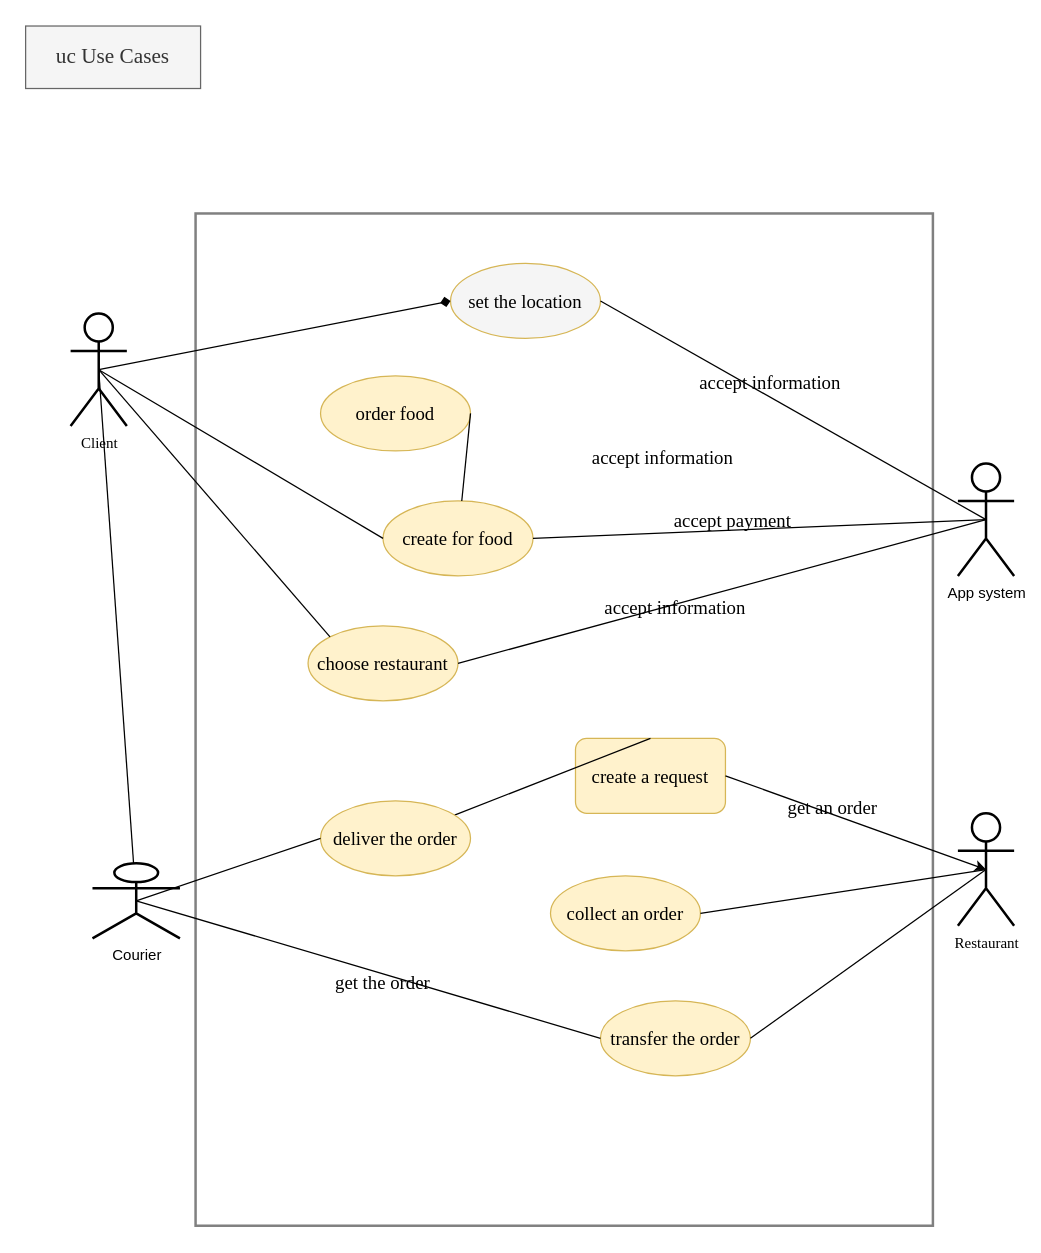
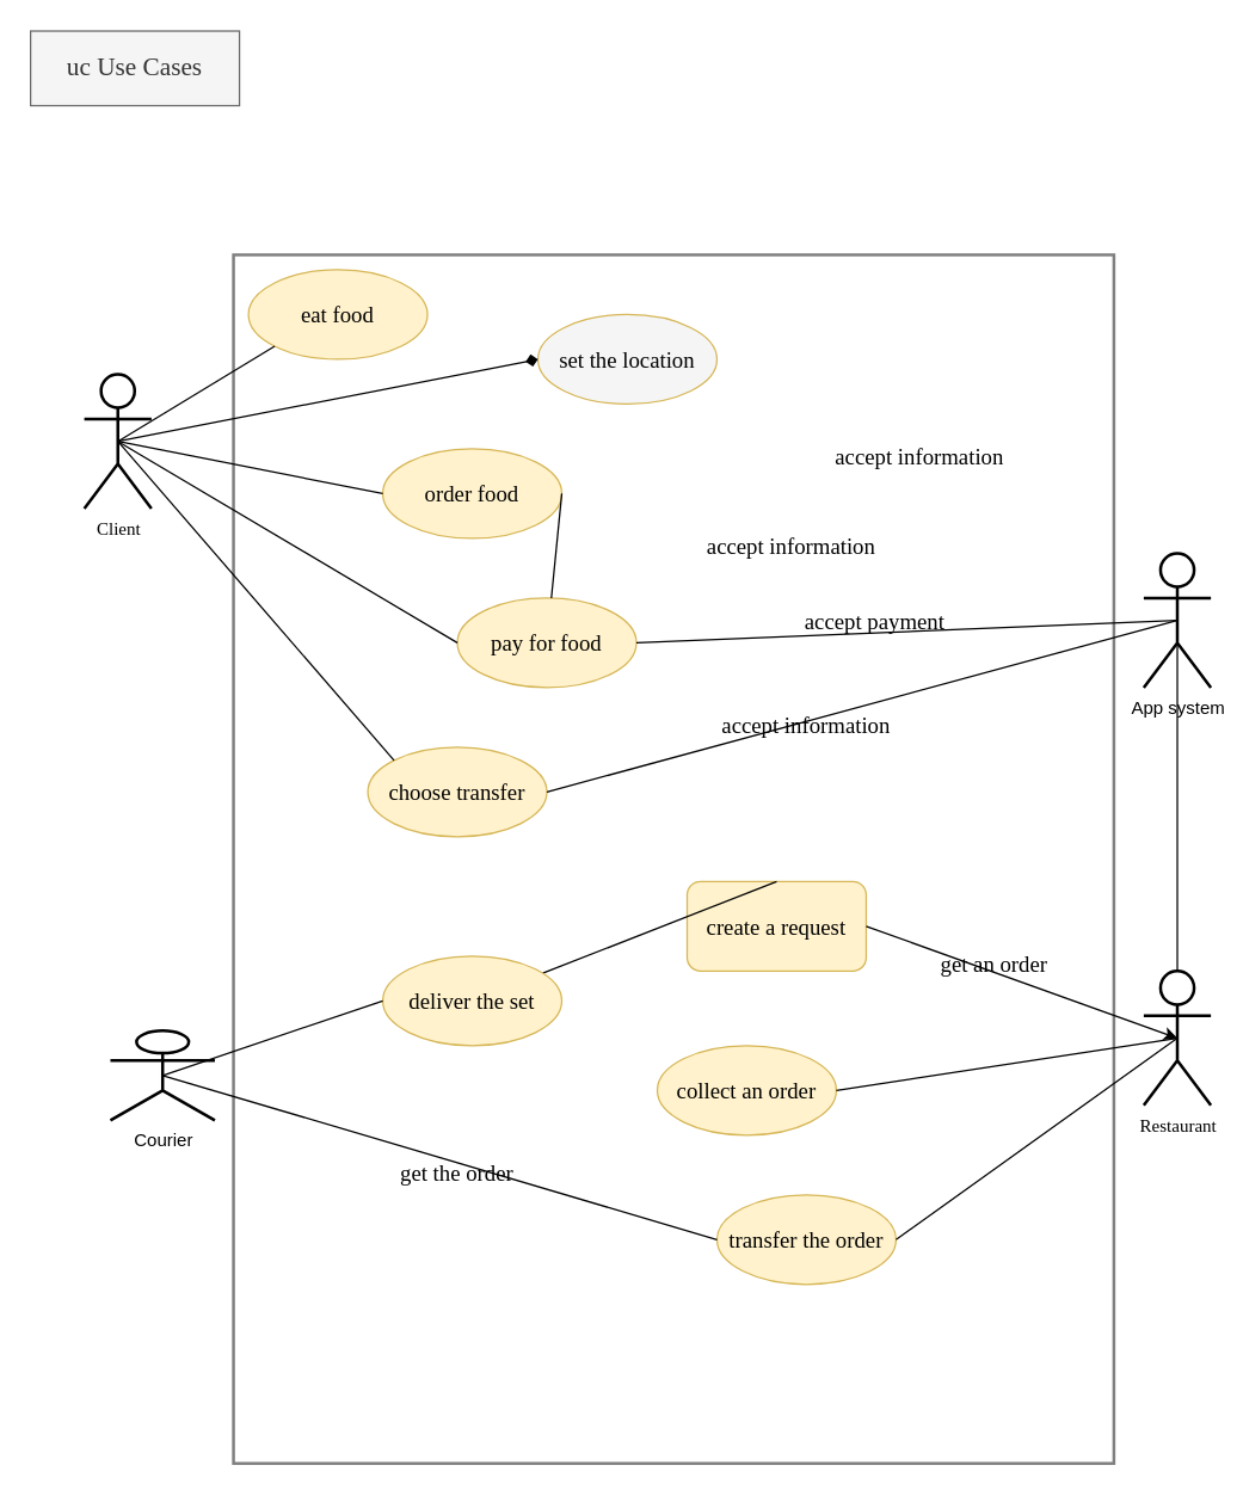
  <mxCell id="0" />
  <mxCell id="1" parent="0" />
  <mxCell id="2" value="&lt;font face=&quot;Verdana&quot; style=&quot;font-size: 17px;&quot;&gt;uc Use Cases&lt;/font&gt;" style="text;html=1;align=center;verticalAlign=middle;whiteSpace=wrap;rounded=0;fillColor=#f5f5f5;fontColor=#333333;strokeColor=#666666;" vertex="1" parent="1"><mxGeometry width="140" height="50" as="geometry" x="20" y="20" /></mxCell>
  <mxCell id="3" value="" style="rounded=0;whiteSpace=wrap;html=1;fillColor=none;strokeWidth=2;strokeColor=#808080;" vertex="1" parent="1"><mxGeometry x="156" y="170" width="590" height="810" as="geometry" /></mxCell>
  <mxCell id="4" value="Client&lt;div&gt;&lt;br&gt;&lt;/div&gt;" style="shape=umlActor;verticalLabelPosition=bottom;verticalAlign=top;html=1;outlineConnect=0;fontFamily=Verdana;strokeWidth=2;" vertex="1" parent="1"><mxGeometry x="56" y="250" width="45" height="90" as="geometry" /></mxCell>
  <mxCell id="5" value="Courier" style="shape=umlActor;verticalLabelPosition=bottom;verticalAlign=top;html=1;outlineConnect=0;strokeWidth=2;" vertex="1" parent="1"><mxGeometry x="73.5" y="690" width="70" height="60" as="geometry" /></mxCell>
  <mxCell id="6" value="&lt;font face=&quot;Verdana&quot;&gt;Restaurant&lt;/font&gt;" style="shape=umlActor;verticalLabelPosition=bottom;verticalAlign=top;html=1;outlineConnect=0;strokeWidth=2;" vertex="1" parent="1"><mxGeometry x="766" y="650" width="45" height="90" as="geometry" /></mxCell>
- <mxCell id="7" value="&lt;font face=&quot;Verdana&quot; style=&quot;font-size: 15px;&quot;&gt;choose restaurant&lt;/font&gt;" style="ellipse;whiteSpace=wrap;html=1;fillColor=#fff2cc;strokeColor=#d6b656;" vertex="1" parent="1"><mxGeometry x="246" y="500" width="120" height="60" as="geometry" /></mxCell>
+ <mxCell id="7" value="&lt;font face=&quot;Verdana&quot; style=&quot;font-size: 15px;&quot;&gt;choose transfer&lt;/font&gt;" style="ellipse;whiteSpace=wrap;html=1;fillColor=#fff2cc;strokeColor=#d6b656;" vertex="1" parent="1"><mxGeometry x="246" y="500" width="120" height="60" as="geometry" /></mxCell>
  <mxCell id="8" value="&lt;font face=&quot;Verdana&quot; style=&quot;font-size: 15px;&quot;&gt;order food&lt;/font&gt;" style="ellipse;whiteSpace=wrap;html=1;fillColor=#fff2cc;strokeColor=#d6b656;" vertex="1" parent="1"><mxGeometry x="256" y="300" width="120" height="60" as="geometry" /></mxCell>
+ <mxCell id="9" value="&lt;font face=&quot;Verdana&quot; style=&quot;font-size: 15px;&quot;&gt;eat food&lt;/font&gt;" style="ellipse;whiteSpace=wrap;html=1;fillColor=#fff2cc;strokeColor=#d6b656;" vertex="1" parent="1"><mxGeometry x="166" y="180" width="120" height="60" as="geometry" /></mxCell>
  <mxCell id="10" value="" style="endArrow=none;html=1;rounded=0;entryX=0;entryY=0;entryDx=0;entryDy=0;exitX=0.5;exitY=0.5;exitDx=0;exitDy=0;exitPerimeter=0;" edge="1" parent="1" source="4" target="7"><mxGeometry width="50" height="50" relative="1" as="geometry"><mxPoint x="116" y="340" as="sourcePoint" /><mxPoint x="166" y="290" as="targetPoint" /></mxGeometry></mxCell>
- <mxCell id="11" value="" style="endArrow=none;html=1;rounded=0;exitX=0.5;exitY=0.5;exitDx=0;exitDy=0;exitPerimeter=0;" edge="1" parent="1" source="4" target="5"><mxGeometry width="50" height="50" relative="1" as="geometry"><mxPoint x="116" y="340" as="sourcePoint" /><mxPoint x="506" y="570" as="targetPoint" /></mxGeometry></mxCell>
- <mxCell id="13" value="&lt;font face=&quot;Verdana&quot; style=&quot;font-size: 15px;&quot;&gt;create for food&lt;/font&gt;" style="ellipse;whiteSpace=wrap;html=1;fillColor=#fff2cc;strokeColor=#d6b656;" vertex="1" parent="1"><mxGeometry x="306" y="400" width="120" height="60" as="geometry" /></mxCell>
+ <mxCell id="11" value="" style="endArrow=none;html=1;rounded=0;entryX=0;entryY=0.5;entryDx=0;entryDy=0;exitX=0.5;exitY=0.5;exitDx=0;exitDy=0;exitPerimeter=0;" edge="1" parent="1" source="4" target="8"><mxGeometry width="50" height="50" relative="1" as="geometry"><mxPoint x="116" y="340" as="sourcePoint" /><mxPoint x="506" y="570" as="targetPoint" /></mxGeometry></mxCell>
+ <mxCell id="12" value="" style="endArrow=none;html=1;rounded=0;exitX=0;exitY=1;exitDx=0;exitDy=0;entryX=0.5;entryY=0.5;entryDx=0;entryDy=0;entryPerimeter=0;" edge="1" parent="1" source="9" target="4"><mxGeometry width="50" height="50" relative="1" as="geometry"><mxPoint x="456" y="620" as="sourcePoint" /><mxPoint x="116" y="340" as="targetPoint" /></mxGeometry></mxCell>
+ <mxCell id="13" value="&lt;font face=&quot;Verdana&quot; style=&quot;font-size: 15px;&quot;&gt;pay for food&lt;/font&gt;" style="ellipse;whiteSpace=wrap;html=1;fillColor=#fff2cc;strokeColor=#d6b656;" vertex="1" parent="1"><mxGeometry x="306" y="400" width="120" height="60" as="geometry" /></mxCell>
  <mxCell id="14" value="" style="endArrow=none;html=1;rounded=0;entryX=0;entryY=0.5;entryDx=0;entryDy=0;exitX=0.5;exitY=0.5;exitDx=0;exitDy=0;exitPerimeter=0;" edge="1" parent="1" source="4" target="13"><mxGeometry width="50" height="50" relative="1" as="geometry"><mxPoint x="116" y="340" as="sourcePoint" /><mxPoint x="506" y="570" as="targetPoint" /></mxGeometry></mxCell>
  <mxCell id="15" value="App system" style="shape=umlActor;verticalLabelPosition=bottom;verticalAlign=top;html=1;outlineConnect=0;strokeWidth=2;" vertex="1" parent="1"><mxGeometry x="766" y="370" width="45" height="90" as="geometry" /></mxCell>
  <mxCell id="16" value="" style="endArrow=none;html=1;rounded=0;exitX=1;exitY=0.5;exitDx=0;exitDy=0;" edge="1" parent="1" source="8" target="13"><mxGeometry width="50" height="50" relative="1" as="geometry"><mxPoint x="456" y="690" as="sourcePoint" /><mxPoint x="506" y="640" as="targetPoint" /></mxGeometry></mxCell>
  <mxCell id="17" value="" style="endArrow=none;html=1;rounded=0;entryX=0.5;entryY=0.5;entryDx=0;entryDy=0;entryPerimeter=0;exitX=1;exitY=0.5;exitDx=0;exitDy=0;" edge="1" parent="1" source="13" target="15"><mxGeometry width="50" height="50" relative="1" as="geometry"><mxPoint x="456" y="690" as="sourcePoint" /><mxPoint x="506" y="640" as="targetPoint" /></mxGeometry></mxCell>
  <mxCell id="18" value="" style="endArrow=none;html=1;rounded=0;exitX=1;exitY=0.5;exitDx=0;exitDy=0;entryX=0.5;entryY=0.5;entryDx=0;entryDy=0;entryPerimeter=0;" edge="1" parent="1" source="7" target="15"><mxGeometry width="50" height="50" relative="1" as="geometry"><mxPoint x="456" y="690" as="sourcePoint" /><mxPoint x="786" y="420" as="targetPoint" /></mxGeometry></mxCell>
  <mxCell id="19" value="&lt;font face=&quot;Verdana&quot; style=&quot;font-size: 15px;&quot;&gt;accept information&lt;/font&gt;" style="text;html=1;align=center;verticalAlign=middle;whiteSpace=wrap;rounded=0;rotation=0;" vertex="1" parent="1"><mxGeometry x="450" y="350" width="160" height="30" as="geometry" /></mxCell>
  <mxCell id="20" value="&lt;font face=&quot;Verdana&quot; style=&quot;font-size: 15px;&quot;&gt;accept information&lt;/font&gt;" style="text;html=1;align=center;verticalAlign=middle;whiteSpace=wrap;rounded=0;rotation=0;" vertex="1" parent="1"><mxGeometry x="460" y="470" width="160" height="30" as="geometry" /></mxCell>
  <mxCell id="21" value="&lt;font face=&quot;Verdana&quot; style=&quot;font-size: 15px;&quot;&gt;accept payment&lt;/font&gt;" style="text;html=1;align=center;verticalAlign=middle;whiteSpace=wrap;rounded=0;rotation=0;" vertex="1" parent="1"><mxGeometry x="506" y="400" width="160" height="30" as="geometry" /></mxCell>
  <mxCell id="22" value="&lt;font face=&quot;Verdana&quot;&gt;&lt;span style=&quot;font-size: 15px;&quot;&gt;create a request&lt;/span&gt;&lt;/font&gt;" style="whiteSpace=wrap;html=1;fillColor=#fff2cc;strokeColor=#d6b656;rounded=1;" vertex="1" parent="1"><mxGeometry x="460" y="590" width="120" height="60" as="geometry" /></mxCell>
  <mxCell id="23" value="&lt;font face=&quot;Verdana&quot;&gt;&lt;span style=&quot;font-size: 15px;&quot;&gt;set the location&lt;/span&gt;&lt;/font&gt;" style="ellipse;whiteSpace=wrap;html=1;fillColor=#f5f5f5;strokeColor=#d6b656;" vertex="1" parent="1"><mxGeometry x="360" y="210" width="120" height="60" as="geometry" /></mxCell>
  <mxCell id="24" value="" style="endArrow=diamond;html=1;rounded=0;exitX=0.5;exitY=0.5;exitDx=0;exitDy=0;exitPerimeter=0;entryX=0;entryY=0.5;entryDx=0;entryDy=0;" edge="1" parent="1" source="4" target="23"><mxGeometry width="50" height="50" relative="1" as="geometry"><mxPoint x="456" y="590" as="sourcePoint" /><mxPoint x="506" y="540" as="targetPoint" /></mxGeometry></mxCell>
- <mxCell id="25" value="" style="endArrow=none;html=1;rounded=0;entryX=1;entryY=0.5;entryDx=0;entryDy=0;exitX=0.5;exitY=0.5;exitDx=0;exitDy=0;exitPerimeter=0;" edge="1" parent="1" source="15" target="23"><mxGeometry width="50" height="50" relative="1" as="geometry"><mxPoint x="456" y="590" as="sourcePoint" /><mxPoint x="506" y="540" as="targetPoint" /></mxGeometry></mxCell>
+ <mxCell id="25" value="" style="endArrow=none;html=1;rounded=0;exitX=0.5;exitY=0.5;exitDx=0;exitDy=0;exitPerimeter=0;" edge="1" parent="1" source="15" target="6"><mxGeometry width="50" height="50" relative="1" as="geometry"><mxPoint x="456" y="590" as="sourcePoint" /><mxPoint x="506" y="540" as="targetPoint" /></mxGeometry></mxCell>
  <mxCell id="26" value="&lt;font face=&quot;Verdana&quot; style=&quot;font-size: 15px;&quot;&gt;accept information&lt;/font&gt;" style="text;html=1;align=center;verticalAlign=middle;whiteSpace=wrap;rounded=0;rotation=0;" vertex="1" parent="1"><mxGeometry x="536" y="290" width="160" height="30" as="geometry" /></mxCell>
  <mxCell id="27" value="" style="endArrow=none;html=1;rounded=0;exitX=0.5;exitY=0;exitDx=0;exitDy=0;" edge="1" parent="1" source="22" target="36"><mxGeometry width="50" height="50" relative="1" as="geometry"><mxPoint x="456" y="590" as="sourcePoint" /><mxPoint x="506" y="540" as="targetPoint" /></mxGeometry></mxCell>
  <mxCell id="28" value="" style="endArrow=classic;html=1;rounded=0;entryX=0.5;entryY=0.5;entryDx=0;entryDy=0;entryPerimeter=0;exitX=1;exitY=0.5;exitDx=0;exitDy=0;" edge="1" parent="1" source="22" target="6"><mxGeometry width="50" height="50" relative="1" as="geometry"><mxPoint x="456" y="590" as="sourcePoint" /><mxPoint x="506" y="540" as="targetPoint" /></mxGeometry></mxCell>
  <mxCell id="29" value="&lt;font face=&quot;Verdana&quot; style=&quot;font-size: 15px;&quot;&gt;collect an order&lt;/font&gt;" style="ellipse;whiteSpace=wrap;html=1;fillColor=#fff2cc;strokeColor=#d6b656;" vertex="1" parent="1"><mxGeometry x="440" y="700" width="120" height="60" as="geometry" /></mxCell>
  <mxCell id="30" value="" style="endArrow=none;html=1;rounded=0;entryX=0.5;entryY=0.5;entryDx=0;entryDy=0;entryPerimeter=0;exitX=1;exitY=0.5;exitDx=0;exitDy=0;" edge="1" parent="1" source="29" target="6"><mxGeometry width="50" height="50" relative="1" as="geometry"><mxPoint x="456" y="590" as="sourcePoint" /><mxPoint x="506" y="540" as="targetPoint" /></mxGeometry></mxCell>
  <mxCell id="31" value="&lt;font face=&quot;Verdana&quot; style=&quot;font-size: 15px;&quot;&gt;get an order&lt;/font&gt;" style="text;html=1;align=center;verticalAlign=middle;whiteSpace=wrap;rounded=0;rotation=0;" vertex="1" parent="1"><mxGeometry x="586" y="630" width="160" height="30" as="geometry" /></mxCell>
  <mxCell id="32" value="&lt;font face=&quot;Verdana&quot; style=&quot;font-size: 15px;&quot;&gt;transfer the order&lt;/font&gt;" style="ellipse;whiteSpace=wrap;html=1;fillColor=#fff2cc;strokeColor=#d6b656;" vertex="1" parent="1"><mxGeometry x="480" y="800" width="120" height="60" as="geometry" /></mxCell>
  <mxCell id="33" value="" style="endArrow=none;html=1;rounded=0;entryX=0.5;entryY=0.5;entryDx=0;entryDy=0;entryPerimeter=0;exitX=1;exitY=0.5;exitDx=0;exitDy=0;" edge="1" parent="1" source="32" target="6"><mxGeometry width="50" height="50" relative="1" as="geometry"><mxPoint x="456" y="590" as="sourcePoint" /><mxPoint x="506" y="540" as="targetPoint" /></mxGeometry></mxCell>
  <mxCell id="34" value="" style="endArrow=none;html=1;rounded=0;exitX=0;exitY=0.5;exitDx=0;exitDy=0;entryX=0.5;entryY=0.5;entryDx=0;entryDy=0;entryPerimeter=0;" edge="1" parent="1" source="32" target="5"><mxGeometry width="50" height="50" relative="1" as="geometry"><mxPoint x="456" y="590" as="sourcePoint" /><mxPoint x="506" y="540" as="targetPoint" /></mxGeometry></mxCell>
  <mxCell id="35" value="&lt;font face=&quot;Verdana&quot; style=&quot;font-size: 15px;&quot;&gt;get the order&lt;/font&gt;" style="text;html=1;align=center;verticalAlign=middle;whiteSpace=wrap;rounded=0;rotation=0;" vertex="1" parent="1"><mxGeometry x="226" y="770" width="160" height="30" as="geometry" /></mxCell>
- <mxCell id="36" value="&lt;font face=&quot;Verdana&quot;&gt;&lt;span style=&quot;font-size: 15px;&quot;&gt;deliver the order&lt;/span&gt;&lt;/font&gt;" style="ellipse;whiteSpace=wrap;html=1;fillColor=#fff2cc;strokeColor=#d6b656;" vertex="1" parent="1"><mxGeometry x="256" y="640" width="120" height="60" as="geometry" /></mxCell>
+ <mxCell id="36" value="&lt;font face=&quot;Verdana&quot;&gt;&lt;span style=&quot;font-size: 15px;&quot;&gt;deliver the set&lt;/span&gt;&lt;/font&gt;" style="ellipse;whiteSpace=wrap;html=1;fillColor=#fff2cc;strokeColor=#d6b656;" vertex="1" parent="1"><mxGeometry x="256" y="640" width="120" height="60" as="geometry" /></mxCell>
  <mxCell id="37" value="" style="endArrow=none;html=1;rounded=0;exitX=0;exitY=0.5;exitDx=0;exitDy=0;entryX=0.5;entryY=0.5;entryDx=0;entryDy=0;entryPerimeter=0;" edge="1" parent="1" source="36" target="5"><mxGeometry width="50" height="50" relative="1" as="geometry"><mxPoint x="456" y="640" as="sourcePoint" /><mxPoint x="506" y="590" as="targetPoint" /></mxGeometry></mxCell>
